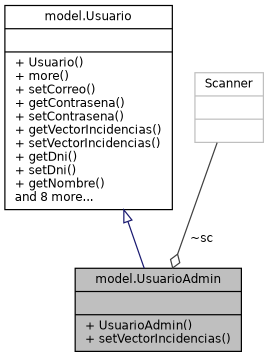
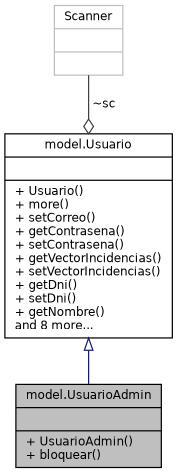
  digraph {
    node [color=black fillcolor=white fontname=Helvetica fontsize=10 shape=record style=filled]
    edge [fontname=Helvetica fontsize=10 labelfontname=Helvetica labelfontsize=10 style=solid]
-   n1 [fillcolor=grey75 fontcolor=black height=0.2 label="{model.UsuarioAdmin\n||+ UsuarioAdmin()\l+ setVectorIncidencias()\l}" width=0.4]
+   n1 [fillcolor=grey75 fontcolor=black height=0.2 label="{model.UsuarioAdmin\n||+ UsuarioAdmin()\l+ bloquear()\l}" width=0.4]
    n2 [height=0.2 label="{model.Usuario\n||+ Usuario()\l+ more()\l+ setCorreo()\l+ getContrasena()\l+ setContrasena()\l+ getVectorIncidencias()\l+ setVectorIncidencias()\l+ getDni()\l+ setDni()\l+ getNombre()\land 8 more...\l}" width=0.4]
    n3 [color=grey75 height=0.2 label="{Scanner\n||}" width=0.4]
    n2 -> n1 [arrowtail=onormal color=midnightblue dir=back]
-   n3 -> n1 [arrowhead=odiamond color=grey25 label=" ~sc"]
+   n3 -> n2 [arrowhead=odiamond color=grey25 label=" ~sc"]
  }
